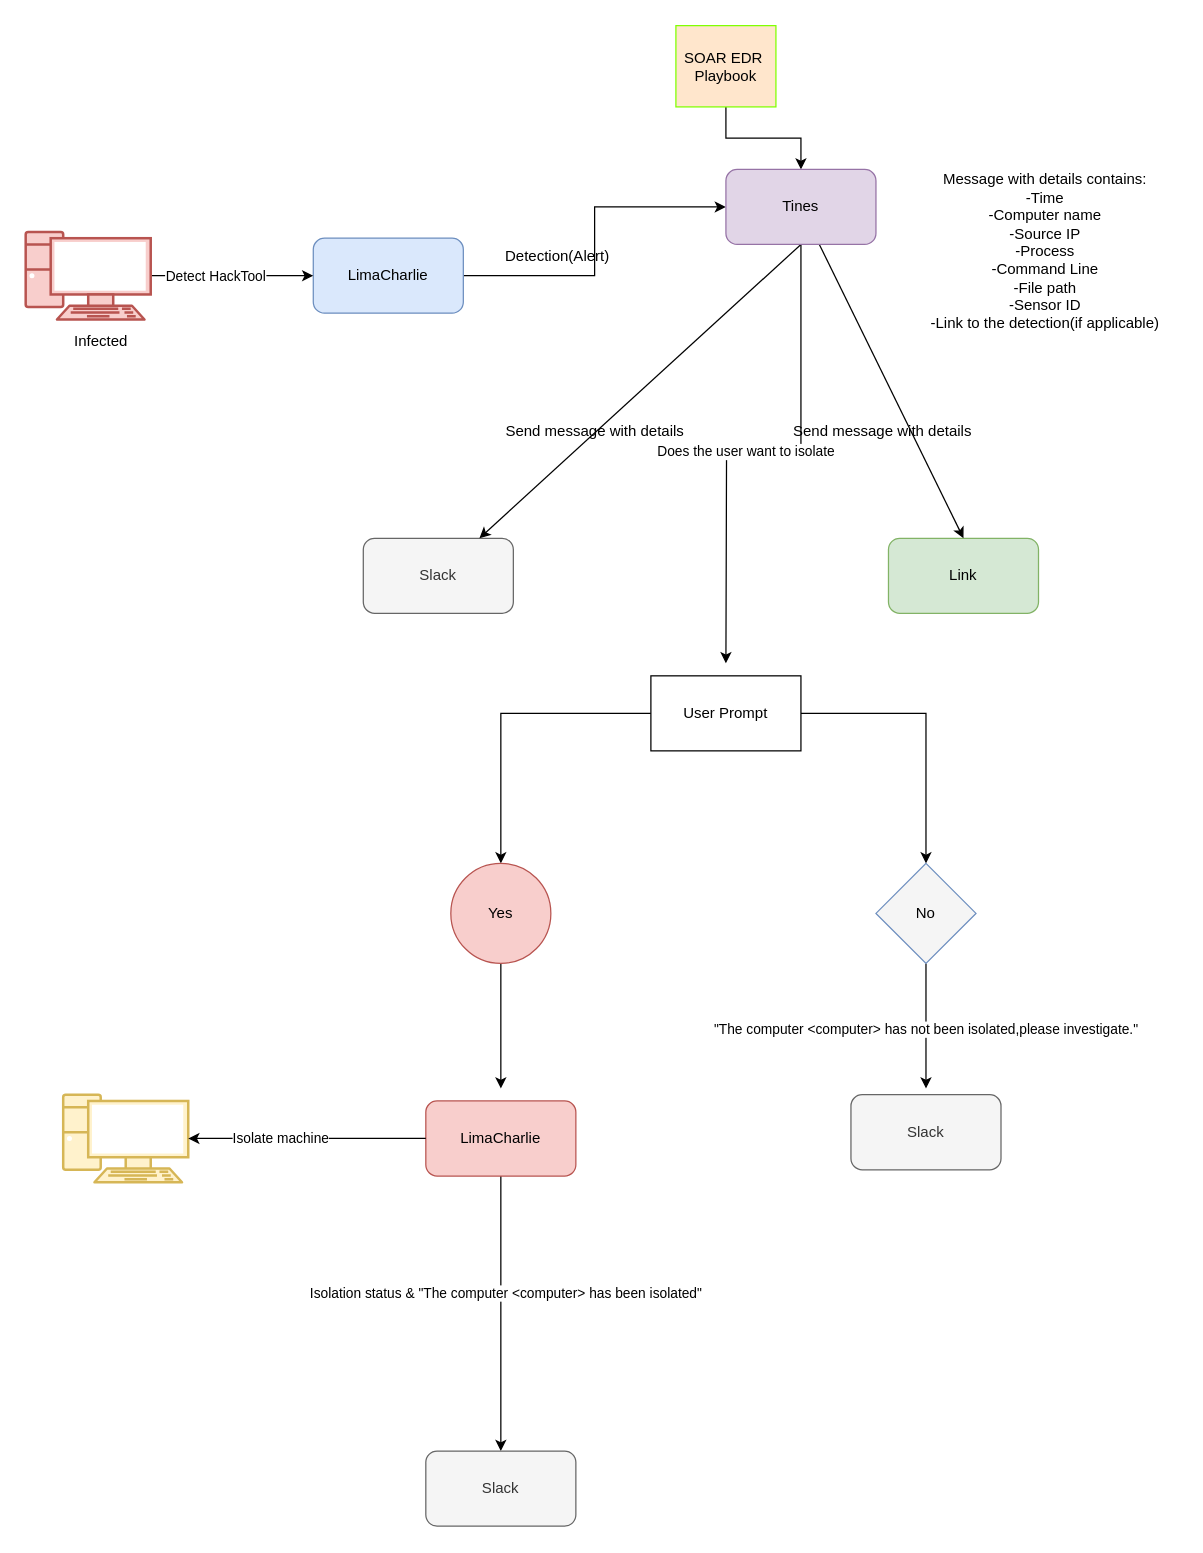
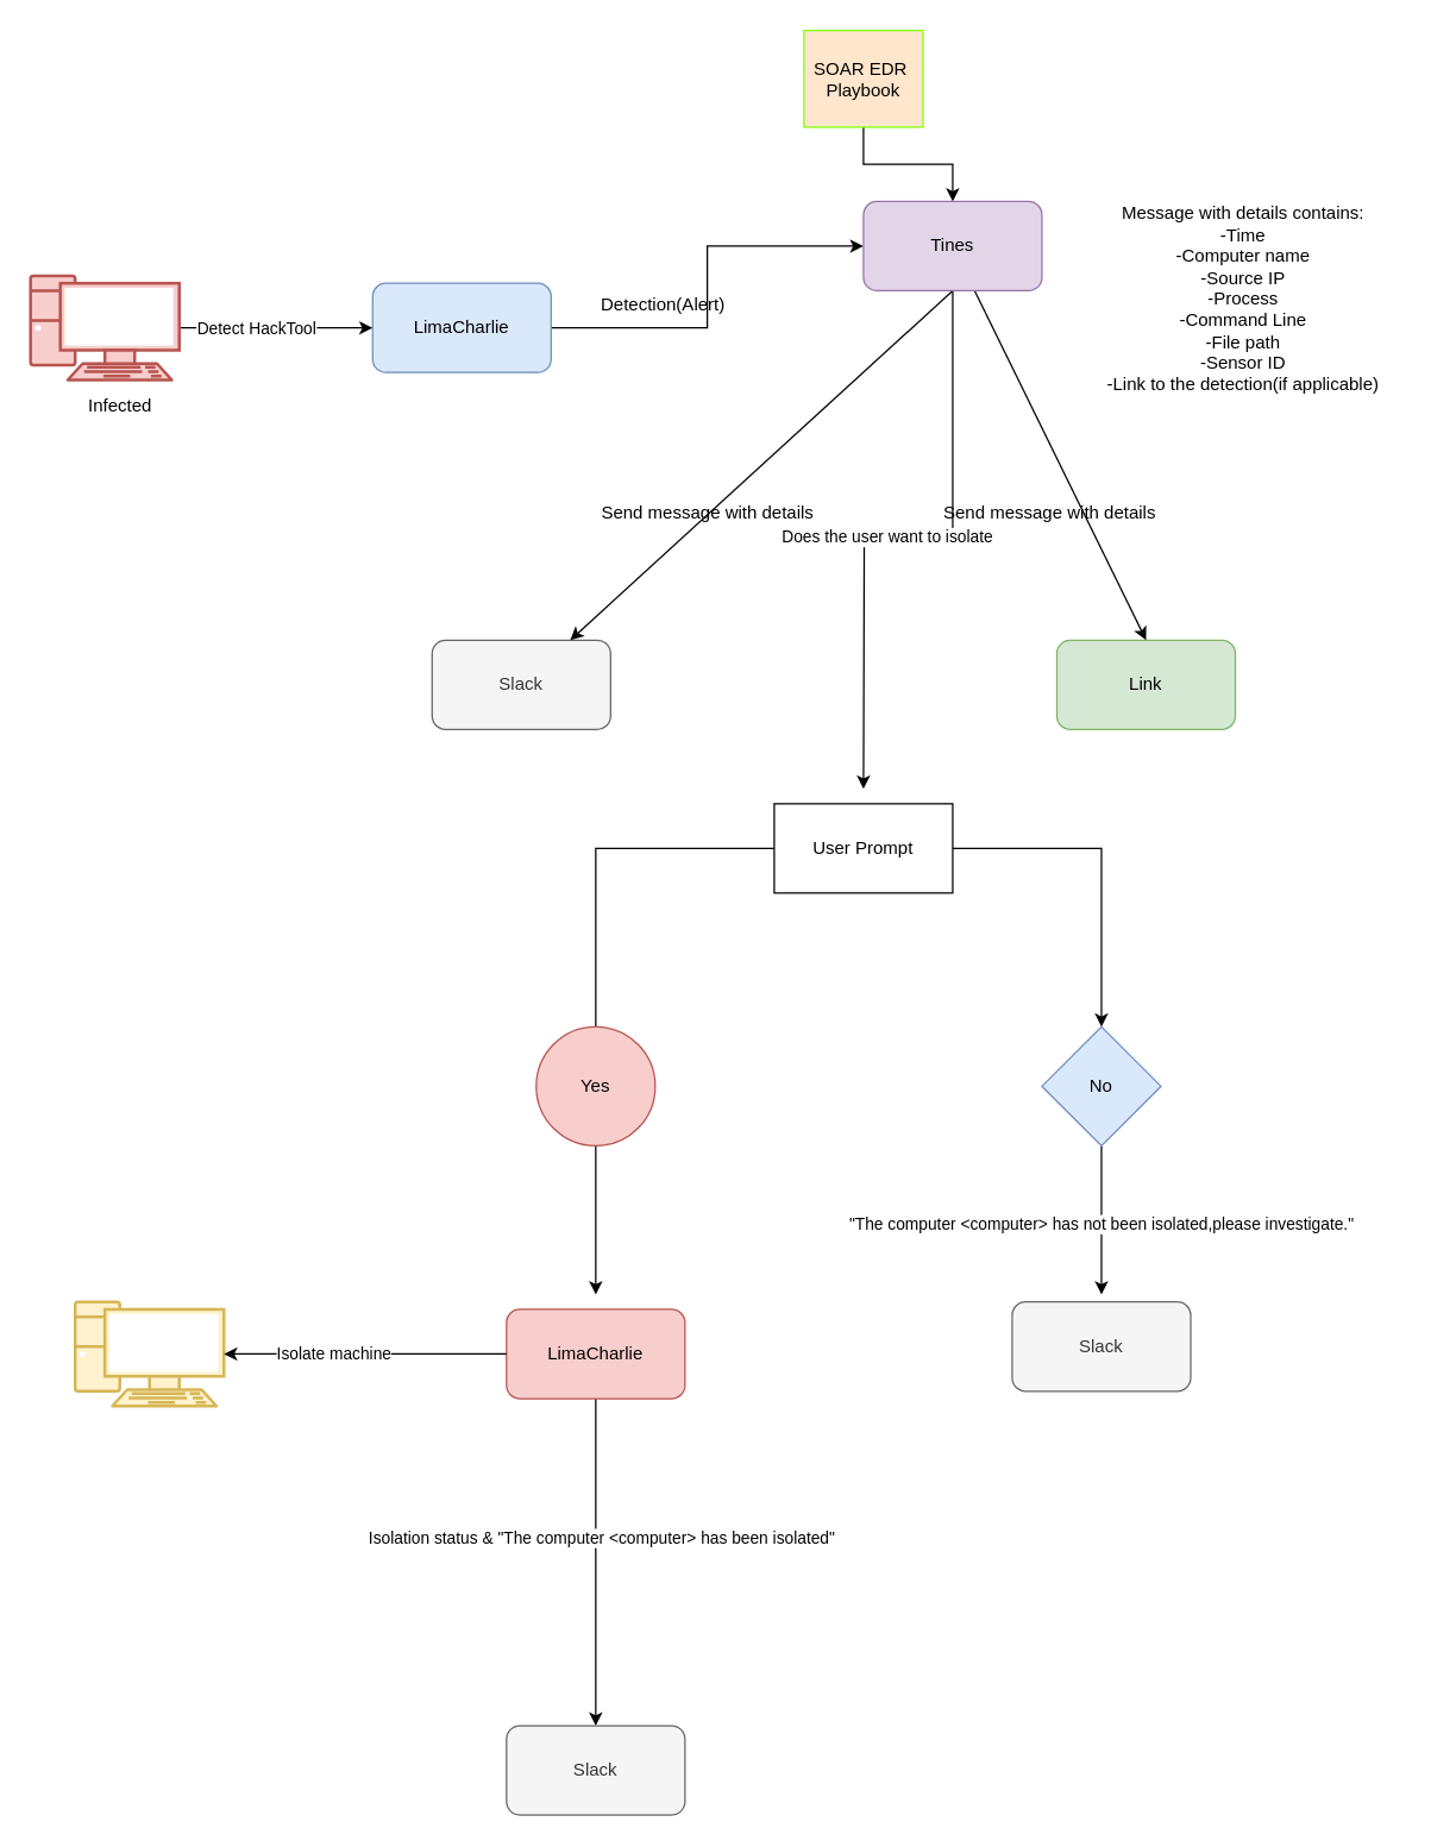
  <mxCell id="0" />
  <mxCell id="1" parent="0" />
  <mxCell id="2" style="edgeStyle=orthogonalEdgeStyle;rounded=0;orthogonalLoop=1;jettySize=auto;html=1;entryX=0.5;entryY=0;entryDx=0;entryDy=0;" edge="1" parent="1" source="3" target="12"><mxGeometry relative="1" as="geometry" /></mxCell>
  <mxCell id="3" value="SOAR EDR&amp;nbsp;&lt;div&gt;Playbook&lt;/div&gt;" style="whiteSpace=wrap;html=1;aspect=fixed;fillColor=#ffe6cc;strokeColor=#80FF00;" vertex="1" parent="1"><mxGeometry x="540" y="20" width="80" height="65" as="geometry" /></mxCell>
  <mxCell id="4" value="Slack" style="rounded=1;whiteSpace=wrap;html=1;fillColor=#f5f5f5;fontColor=#333333;strokeColor=#666666;" vertex="1" parent="1"><mxGeometry x="290" y="430" width="120" height="60" as="geometry" /></mxCell>
  <mxCell id="5" value="Link" style="rounded=1;whiteSpace=wrap;html=1;fillColor=#d5e8d4;strokeColor=#82b366;" vertex="1" parent="1"><mxGeometry x="710" y="430" width="120" height="60" as="geometry" /></mxCell>
  <mxCell id="6" style="edgeStyle=orthogonalEdgeStyle;rounded=0;orthogonalLoop=1;jettySize=auto;html=1;entryX=0;entryY=0.5;entryDx=0;entryDy=0;" edge="1" parent="1" source="7" target="12"><mxGeometry relative="1" as="geometry" /></mxCell>
  <mxCell id="7" value="LimaCharlie" style="rounded=1;whiteSpace=wrap;html=1;fillColor=#dae8fc;strokeColor=#6c8ebf;" vertex="1" parent="1"><mxGeometry x="250" y="190" width="120" height="60" as="geometry" /></mxCell>
  <mxCell id="8" style="rounded=0;orthogonalLoop=1;jettySize=auto;html=1;exitX=0.5;exitY=1;exitDx=0;exitDy=0;" edge="1" parent="1" source="12" target="4"><mxGeometry relative="1" as="geometry" /></mxCell>
  <mxCell id="9" style="rounded=0;orthogonalLoop=1;jettySize=auto;html=1;entryX=0.5;entryY=0;entryDx=0;entryDy=0;" edge="1" parent="1" source="12" target="5"><mxGeometry relative="1" as="geometry" /></mxCell>
  <mxCell id="10" style="edgeStyle=orthogonalEdgeStyle;rounded=0;orthogonalLoop=1;jettySize=auto;html=1;" edge="1" parent="1" source="12"><mxGeometry relative="1" as="geometry"><mxPoint x="580" y="530" as="targetPoint" /></mxGeometry></mxCell>
  <mxCell id="11" value="Does the user want to isolate" style="edgeLabel;html=1;align=center;verticalAlign=middle;resizable=0;points=[];" vertex="1" connectable="0" parent="10"><mxGeometry x="0.077" y="-2" relative="1" as="geometry"><mxPoint as="offset" /></mxGeometry></mxCell>
  <mxCell id="12" value="Tines" style="rounded=1;whiteSpace=wrap;html=1;fillColor=#e1d5e7;strokeColor=#9673a6;" vertex="1" parent="1"><mxGeometry x="580" y="135" width="120" height="60" as="geometry" /></mxCell>
  <mxCell id="13" value="Detection(Alert)" style="text;html=1;align=center;verticalAlign=middle;resizable=0;points=[];autosize=1;strokeColor=none;fillColor=none;" vertex="1" parent="1"><mxGeometry x="390" y="190" width="110" height="30" as="geometry" /></mxCell>
  <mxCell id="14" value="Send message with details" style="text;html=1;align=center;verticalAlign=middle;resizable=0;points=[];autosize=1;strokeColor=none;fillColor=none;" vertex="1" parent="1"><mxGeometry x="390" y="330" width="170" height="30" as="geometry" /></mxCell>
  <mxCell id="15" value="Send message with details" style="text;html=1;align=center;verticalAlign=middle;resizable=0;points=[];autosize=1;strokeColor=none;fillColor=none;" vertex="1" parent="1"><mxGeometry x="620" y="330" width="170" height="30" as="geometry" /></mxCell>
  <mxCell id="16" value="Message with details contains:&lt;div&gt;-Time&lt;/div&gt;&lt;div&gt;-Computer name&lt;/div&gt;&lt;div&gt;-Source IP&lt;/div&gt;&lt;div&gt;-Process&lt;/div&gt;&lt;div&gt;-Command Line&lt;/div&gt;&lt;div&gt;-File path&lt;/div&gt;&lt;div&gt;-Sensor ID&lt;/div&gt;&lt;div&gt;-Link to the detection(if applicable)&lt;/div&gt;&lt;div&gt;&lt;br&gt;&lt;/div&gt;&lt;div&gt;&lt;br&gt;&lt;/div&gt;" style="text;html=1;align=center;verticalAlign=middle;resizable=0;points=[];autosize=1;strokeColor=none;fillColor=none;" vertex="1" parent="1"><mxGeometry x="730" y="130" width="210" height="170" as="geometry" /></mxCell>
- <mxCell id="17" style="edgeStyle=orthogonalEdgeStyle;rounded=0;orthogonalLoop=1;jettySize=auto;html=1;entryX=0.5;entryY=0;entryDx=0;entryDy=0;" edge="1" parent="1" source="19" target="21"><mxGeometry relative="1" as="geometry" /></mxCell>
+ <mxCell id="17" style="edgeStyle=orthogonalEdgeStyle;rounded=0;orthogonalLoop=1;jettySize=auto;html=1;entryX=0.5;entryY=0;entryDx=0;entryDy=0;endArrow=none;" edge="1" parent="1" source="19" target="21"><mxGeometry relative="1" as="geometry" /></mxCell>
  <mxCell id="18" style="edgeStyle=orthogonalEdgeStyle;rounded=0;orthogonalLoop=1;jettySize=auto;html=1;entryX=0.5;entryY=0;entryDx=0;entryDy=0;" edge="1" parent="1" source="19" target="24"><mxGeometry relative="1" as="geometry" /></mxCell>
  <mxCell id="19" value="User Prompt" style="rounded=0;whiteSpace=wrap;html=1;" vertex="1" parent="1"><mxGeometry x="520" y="540" width="120" height="60" as="geometry" /></mxCell>
  <mxCell id="20" style="edgeStyle=orthogonalEdgeStyle;rounded=0;orthogonalLoop=1;jettySize=auto;html=1;" edge="1" parent="1" source="21"><mxGeometry relative="1" as="geometry"><mxPoint x="400" y="870" as="targetPoint" /></mxGeometry></mxCell>
  <mxCell id="21" value="Yes" style="ellipse;whiteSpace=wrap;html=1;fillColor=#f8cecc;strokeColor=#b85450;" vertex="1" parent="1"><mxGeometry x="360" y="690" width="80" height="80" as="geometry" /></mxCell>
  <mxCell id="22" style="edgeStyle=orthogonalEdgeStyle;rounded=0;orthogonalLoop=1;jettySize=auto;html=1;exitX=0.5;exitY=1;exitDx=0;exitDy=0;" edge="1" parent="1" source="24"><mxGeometry relative="1" as="geometry"><mxPoint x="740" y="870" as="targetPoint" /></mxGeometry></mxCell>
  <mxCell id="23" value="&quot;The computer &amp;lt;computer&amp;gt; has not been isolated,please investigate.&quot;" style="edgeLabel;html=1;align=center;verticalAlign=middle;resizable=0;points=[];" vertex="1" connectable="0" parent="22"><mxGeometry x="0.057" y="-1" relative="1" as="geometry"><mxPoint as="offset" /></mxGeometry></mxCell>
- <mxCell id="24" value="No" style="rhombus;whiteSpace=wrap;html=1;fillColor=#f5f5f5;strokeColor=#6c8ebf;" vertex="1" parent="1"><mxGeometry x="700" y="690" width="80" height="80" as="geometry" /></mxCell>
+ <mxCell id="24" value="No" style="rhombus;whiteSpace=wrap;html=1;fillColor=#dae8fc;strokeColor=#6c8ebf;" vertex="1" parent="1"><mxGeometry x="700" y="690" width="80" height="80" as="geometry" /></mxCell>
  <mxCell id="25" style="edgeStyle=orthogonalEdgeStyle;rounded=0;orthogonalLoop=1;jettySize=auto;html=1;exitX=0.5;exitY=1;exitDx=0;exitDy=0;" edge="1" parent="1" source="27" target="35"><mxGeometry relative="1" as="geometry" /></mxCell>
  <mxCell id="26" value="Isolation status &amp;amp; &quot;The computer &amp;lt;computer&amp;gt; has been isolated&quot;" style="edgeLabel;html=1;align=center;verticalAlign=middle;resizable=0;points=[];" vertex="1" connectable="0" parent="25"><mxGeometry x="-0.158" y="3" relative="1" as="geometry"><mxPoint as="offset" /></mxGeometry></mxCell>
  <mxCell id="27" value="LimaCharlie" style="rounded=1;whiteSpace=wrap;html=1;fillColor=#f8cecc;strokeColor=#b85450;" vertex="1" parent="1"><mxGeometry x="340" y="880" width="120" height="60" as="geometry" /></mxCell>
  <mxCell id="28" value="" style="verticalAlign=top;verticalLabelPosition=bottom;labelPosition=center;align=center;html=1;outlineConnect=0;fillColor=#fff2cc;strokeColor=#d6b656;gradientDirection=north;strokeWidth=2;shape=mxgraph.networks.pc;" vertex="1" parent="1"><mxGeometry x="50" y="875" width="100" height="70" as="geometry" /></mxCell>
  <mxCell id="29" style="edgeStyle=orthogonalEdgeStyle;rounded=0;orthogonalLoop=1;jettySize=auto;html=1;entryX=1;entryY=0.5;entryDx=0;entryDy=0;entryPerimeter=0;" edge="1" parent="1" source="27" target="28"><mxGeometry relative="1" as="geometry" /></mxCell>
  <mxCell id="30" value="Isolate machine" style="edgeLabel;html=1;align=center;verticalAlign=middle;resizable=0;points=[];" vertex="1" connectable="0" parent="29"><mxGeometry x="0.23" y="-1" relative="1" as="geometry"><mxPoint as="offset" /></mxGeometry></mxCell>
  <mxCell id="31" style="edgeStyle=orthogonalEdgeStyle;rounded=0;orthogonalLoop=1;jettySize=auto;html=1;entryX=0;entryY=0.5;entryDx=0;entryDy=0;" edge="1" parent="1" source="33" target="7"><mxGeometry relative="1" as="geometry"><Array as="points"><mxPoint y="220" x="160" /><mxPoint y="220" x="160" /></Array></mxGeometry></mxCell>
  <mxCell id="32" value="Detect HackTool" style="edgeLabel;html=1;align=center;verticalAlign=middle;resizable=0;points=[];" vertex="1" connectable="0" parent="31"><mxGeometry x="-0.212" relative="1" as="geometry"><mxPoint as="offset" /></mxGeometry></mxCell>
  <mxCell id="33" value="" style="verticalAlign=top;verticalLabelPosition=bottom;labelPosition=center;align=center;html=1;outlineConnect=0;fillColor=#f8cecc;strokeColor=#b85450;gradientDirection=north;strokeWidth=2;shape=mxgraph.networks.pc;" vertex="1" parent="1"><mxGeometry x="20" y="185" width="100" height="70" as="geometry" /></mxCell>
  <mxCell id="34" value="Infected" style="text;html=1;align=center;verticalAlign=middle;resizable=0;points=[];autosize=1;strokeColor=none;fillColor=none;" vertex="1" parent="1"><mxGeometry x="45" y="258" width="70" height="30" as="geometry" /></mxCell>
  <mxCell id="35" value="Slack" style="rounded=1;whiteSpace=wrap;html=1;fillColor=#f5f5f5;fontColor=#333333;strokeColor=#666666;" vertex="1" parent="1"><mxGeometry x="340" y="1160" width="120" height="60" as="geometry" /></mxCell>
  <mxCell id="36" value="Slack" style="rounded=1;whiteSpace=wrap;html=1;fillColor=#f5f5f5;fontColor=#333333;strokeColor=#666666;" vertex="1" parent="1"><mxGeometry x="680" y="875" width="120" height="60" as="geometry" /></mxCell>
